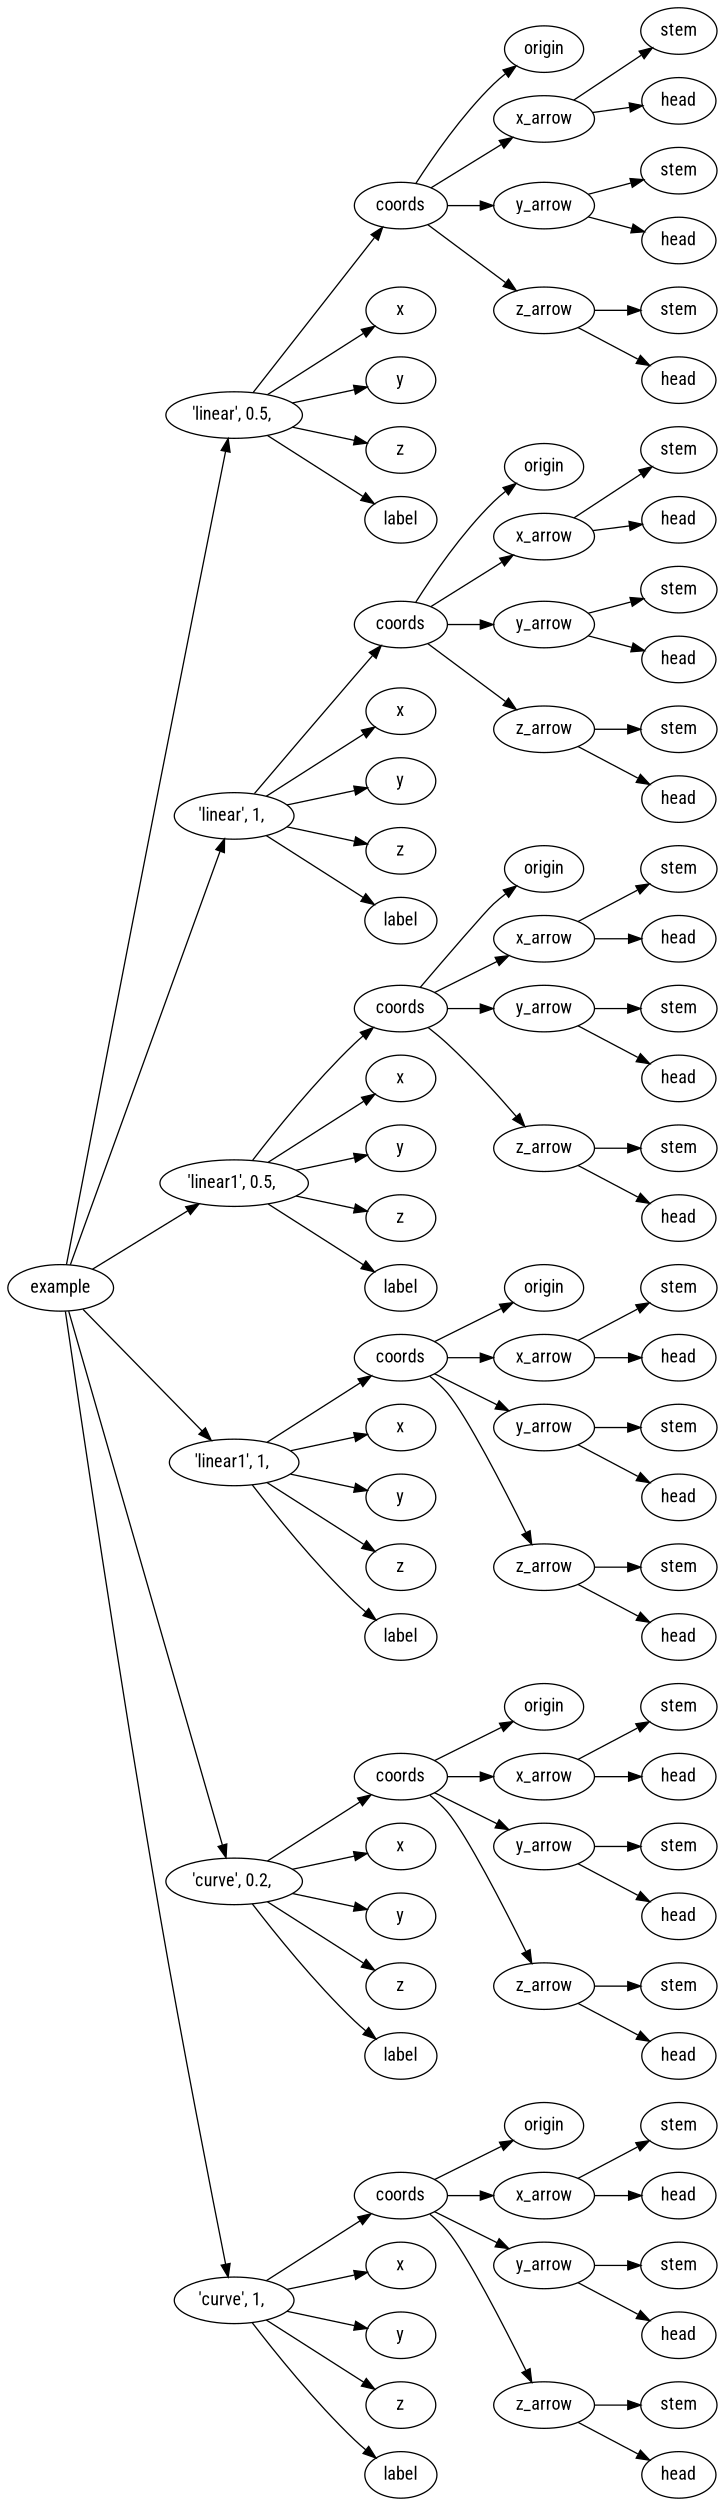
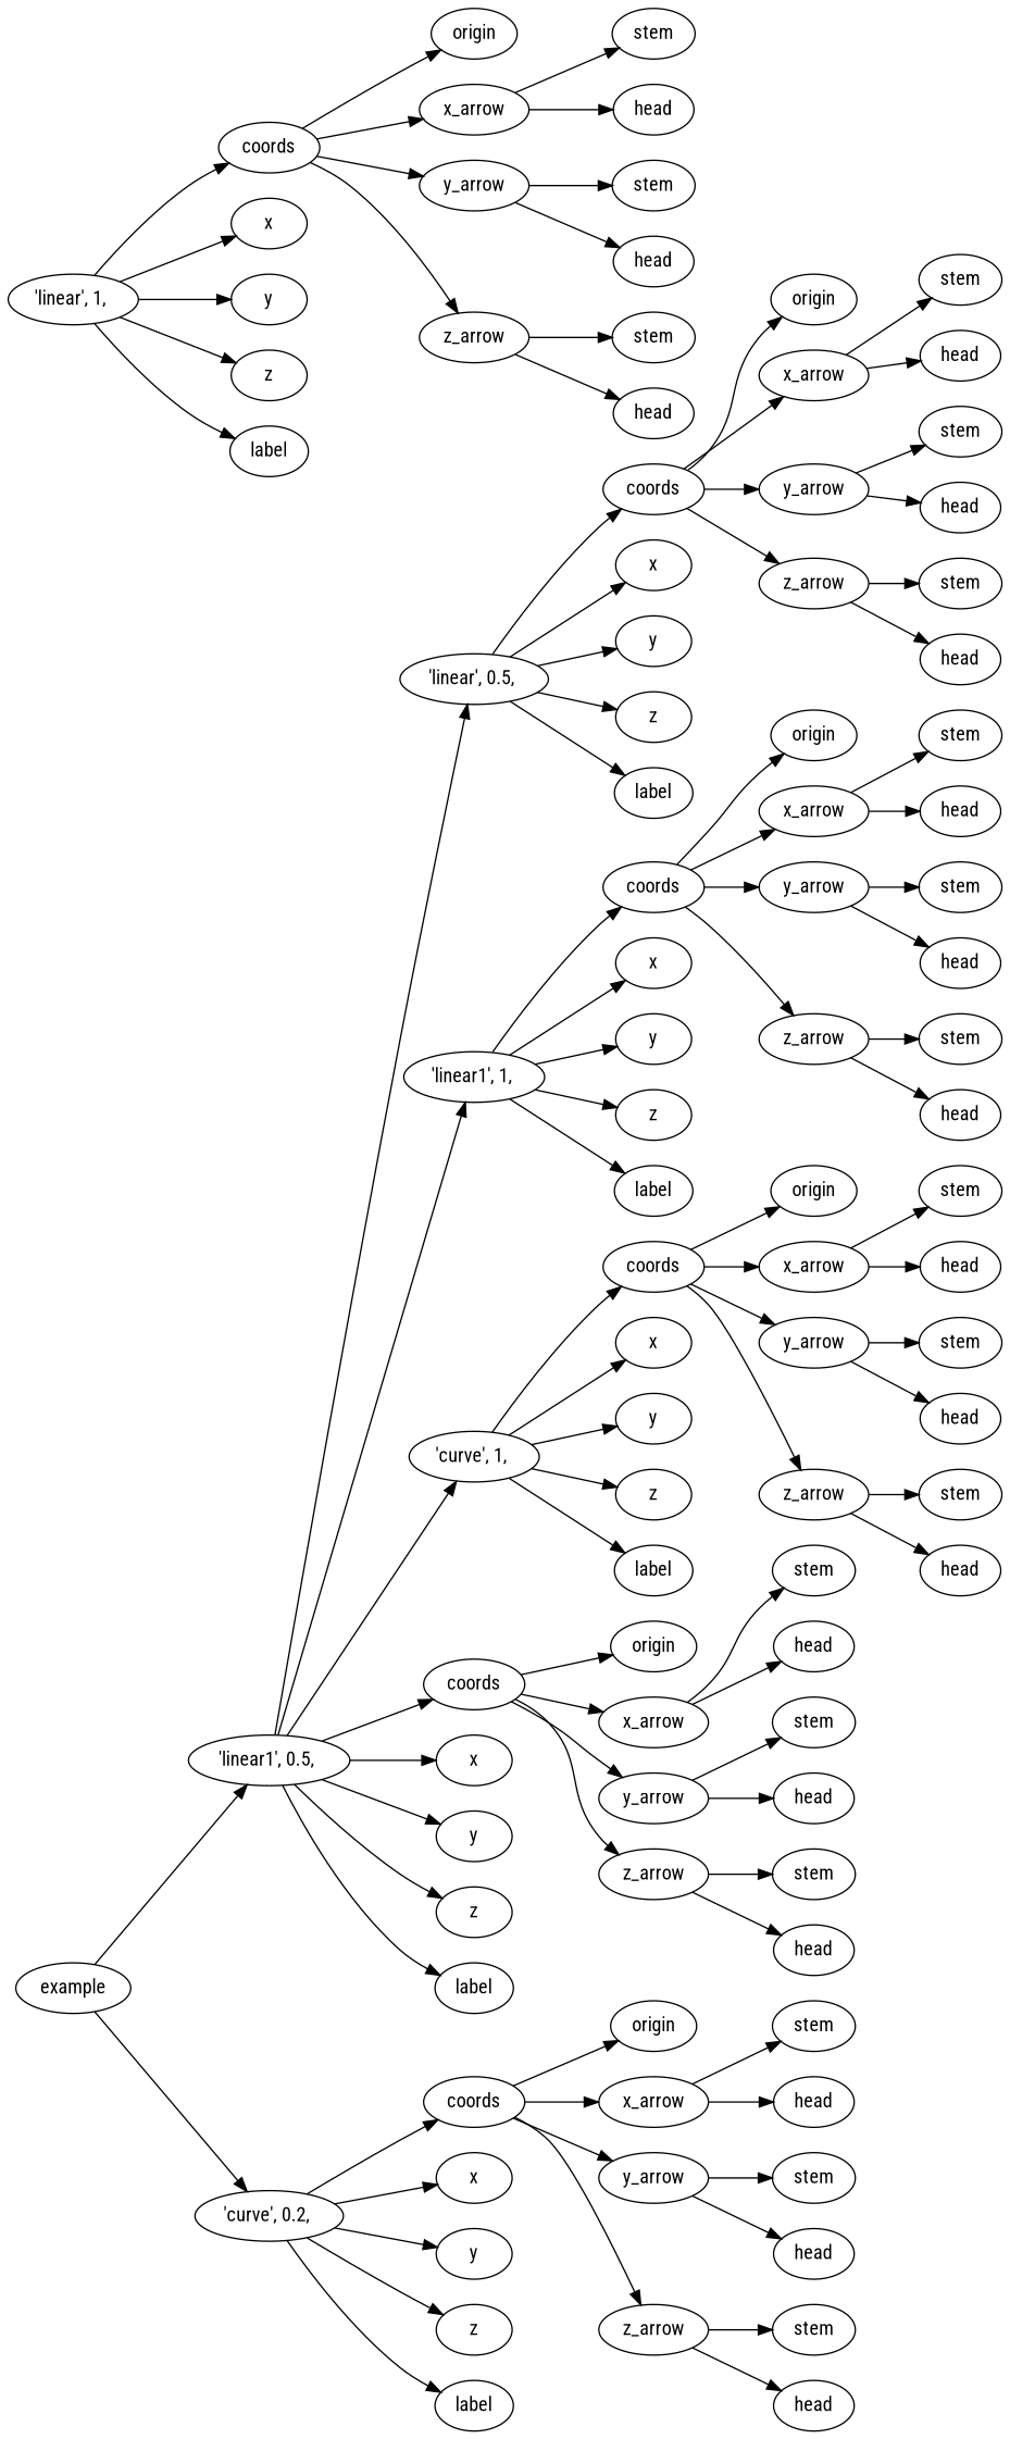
  digraph {
    fontname="Roboto Condensed"
    rankdir=LR
    node [fontname="Roboto Condensed"]
    edge [fontname="Roboto Condensed"]
    n1 [label=example]
    n2 [label="'linear',\ 0\.5,\ "]
    n3 [label="'linear',\ 1,\ "]
    n4 [label="'linear1',\ 0\.5,\ "]
    n5 [label="'linear1',\ 1,\ "]
    n6 [label="'curve',\ 0\.2,\ "]
    n7 [label="'curve',\ 1,\ "]
    n8 [label=coords]
    n9 [label=x]
    n10 [label=y]
    n11 [label=z]
    n12 [label=label]
    n13 [label=coords]
    n14 [label=x]
    n15 [label=y]
    n16 [label=z]
    n17 [label=label]
    n18 [label=coords]
    n19 [label=x]
    n20 [label=y]
    n21 [label=z]
    n22 [label=label]
    n23 [label=coords]
    n24 [label=x]
    n25 [label=y]
    n26 [label=z]
    n27 [label=label]
    n28 [label=coords]
    n29 [label=x]
    n30 [label=y]
    n31 [label=z]
    n32 [label=label]
    n33 [label=coords]
    n34 [label=x]
    n35 [label=y]
    n36 [label=z]
    n37 [label=label]
    n38 [label=origin]
    n39 [label=x_arrow]
    n40 [label=y_arrow]
    n41 [label=z_arrow]
    n42 [label=stem]
    n43 [label=head]
    n44 [label=stem]
    n45 [label=head]
    n46 [label=stem]
    n47 [label=head]
    n48 [label=origin]
    n49 [label=x_arrow]
    n50 [label=y_arrow]
    n51 [label=z_arrow]
    n52 [label=stem]
    n53 [label=head]
    n54 [label=stem]
    n55 [label=head]
    n56 [label=stem]
    n57 [label=head]
    n58 [label=origin]
    n59 [label=x_arrow]
    n60 [label=y_arrow]
    n61 [label=z_arrow]
    n62 [label=stem]
    n63 [label=head]
    n64 [label=stem]
    n65 [label=head]
    n66 [label=stem]
    n67 [label=head]
    n68 [label=origin]
    n69 [label=x_arrow]
    n70 [label=y_arrow]
    n71 [label=z_arrow]
    n72 [label=stem]
    n73 [label=head]
    n74 [label=stem]
    n75 [label=head]
    n76 [label=stem]
    n77 [label=head]
    n78 [label=origin]
    n79 [label=x_arrow]
    n80 [label=y_arrow]
    n81 [label=z_arrow]
    n82 [label=stem]
    n83 [label=head]
    n84 [label=stem]
    n85 [label=head]
    n86 [label=stem]
    n87 [label=head]
    n88 [label=origin]
    n89 [label=x_arrow]
    n90 [label=y_arrow]
    n91 [label=z_arrow]
    n92 [label=stem]
    n93 [label=head]
    n94 [label=stem]
    n95 [label=head]
    n96 [label=stem]
    n97 [label=head]
-   n1 -> n2
-   n1 -> n3
+   n4 -> n2
    n1 -> n4
-   n1 -> n5
+   n4 -> n5
    n1 -> n6
-   n1 -> n7
+   n4 -> n7
    n2 -> n8
    n2 -> n9
    n2 -> n10
    n2 -> n11
    n2 -> n12
    n3 -> n13
    n3 -> n14
    n3 -> n15
    n3 -> n16
    n3 -> n17
    n4 -> n18
    n4 -> n19
    n4 -> n20
    n4 -> n21
    n4 -> n22
    n5 -> n23
    n5 -> n24
    n5 -> n25
    n5 -> n26
    n5 -> n27
    n6 -> n28
    n6 -> n29
    n6 -> n30
    n6 -> n31
    n6 -> n32
    n7 -> n33
    n7 -> n34
    n7 -> n35
    n7 -> n36
    n7 -> n37
    n8 -> n38
    n8 -> n39
    n8 -> n40
    n8 -> n41
    n13 -> n48
    n13 -> n49
    n13 -> n50
    n13 -> n51
    n18 -> n58
    n18 -> n59
    n18 -> n60
    n18 -> n61
    n23 -> n68
    n23 -> n69
    n23 -> n70
    n23 -> n71
    n28 -> n78
    n28 -> n79
    n28 -> n80
    n28 -> n81
    n33 -> n88
    n33 -> n89
    n33 -> n90
    n33 -> n91
    n39 -> n42
    n39 -> n43
    n40 -> n44
    n40 -> n45
    n41 -> n46
    n41 -> n47
    n49 -> n52
    n49 -> n53
    n50 -> n54
    n50 -> n55
    n51 -> n56
    n51 -> n57
    n59 -> n62
    n59 -> n63
    n60 -> n64
    n60 -> n65
    n61 -> n66
    n61 -> n67
    n69 -> n72
    n69 -> n73
    n70 -> n74
    n70 -> n75
    n71 -> n76
    n71 -> n77
    n79 -> n82
    n79 -> n83
    n80 -> n84
    n80 -> n85
    n81 -> n86
    n81 -> n87
    n89 -> n92
    n89 -> n93
    n90 -> n94
    n90 -> n95
    n91 -> n96
    n91 -> n97
  }
